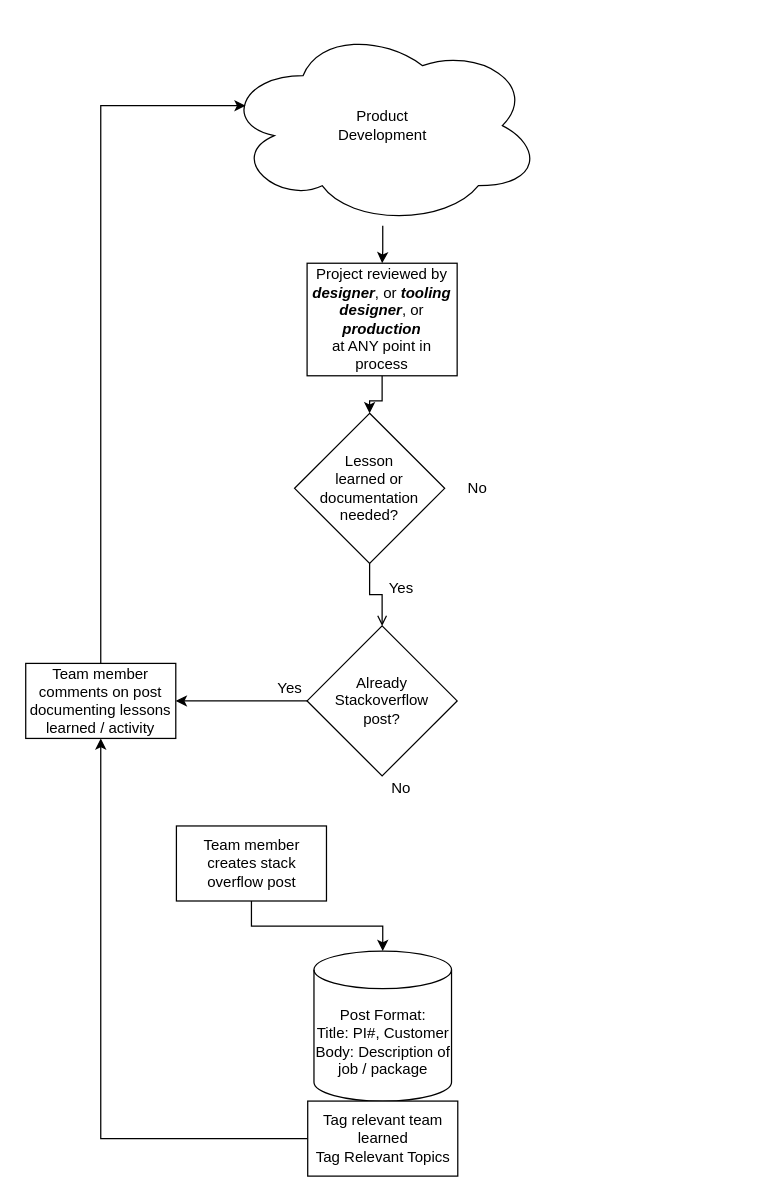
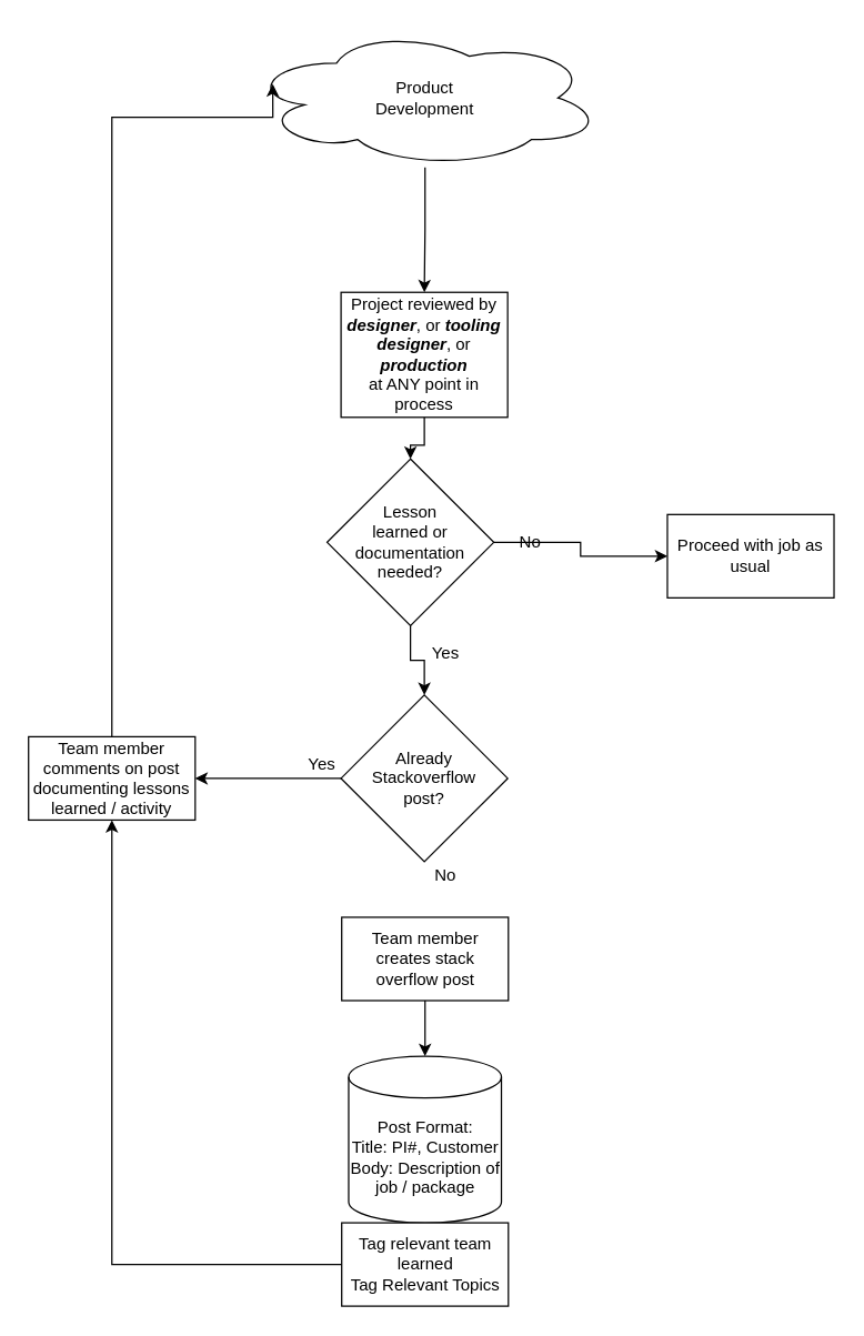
  <mxCell id="0" />
  <mxCell id="1" parent="0" />
  <mxCell id="2" style="edgeStyle=orthogonalEdgeStyle;rounded=0;orthogonalLoop=1;jettySize=auto;html=1;entryX=0.5;entryY=0;entryDx=0;entryDy=0;" edge="1" parent="1" source="3" target="5"><mxGeometry relative="1" as="geometry" /></mxCell>
- <mxCell id="3" value="Product &lt;br&gt;Development" style="ellipse;shape=cloud;whiteSpace=wrap;html=1;" vertex="1" parent="1"><mxGeometry x="178" y="20" width="255" height="160" as="geometry" /></mxCell>
+ <mxCell id="3" value="Product &lt;br&gt;Development" style="ellipse;shape=cloud;whiteSpace=wrap;html=1;" vertex="1" parent="1"><mxGeometry x="178" y="20" width="255" height="100" as="geometry" /></mxCell>
  <mxCell id="4" style="edgeStyle=orthogonalEdgeStyle;rounded=0;orthogonalLoop=1;jettySize=auto;html=1;entryX=0.5;entryY=0;entryDx=0;entryDy=0;" edge="1" parent="1" source="5" target="8"><mxGeometry relative="1" as="geometry" /></mxCell>
  <mxCell id="5" value="Project reviewed by &lt;i&gt;&lt;b&gt;designer&lt;/b&gt;&lt;/i&gt;, or &lt;i&gt;&lt;b&gt;tooling designer&lt;/b&gt;&lt;/i&gt;, or &lt;i&gt;&lt;b&gt;production&lt;/b&gt;&lt;/i&gt;&lt;br&gt;at ANY point in process" style="rounded=0;whiteSpace=wrap;html=1;" vertex="1" parent="1"><mxGeometry x="245" y="210" width="120" height="90" as="geometry" /></mxCell>
- <mxCell id="7" style="edgeStyle=orthogonalEdgeStyle;rounded=0;orthogonalLoop=1;jettySize=auto;html=1;entryX=0.5;entryY=0;entryDx=0;entryDy=0;endArrow=open;" edge="1" parent="1" source="8" target="16"><mxGeometry relative="1" as="geometry" /></mxCell>
+ <mxCell id="6" style="edgeStyle=orthogonalEdgeStyle;rounded=0;orthogonalLoop=1;jettySize=auto;html=1;entryX=0;entryY=0.5;entryDx=0;entryDy=0;" edge="1" parent="1" source="8" target="11"><mxGeometry relative="1" as="geometry" /></mxCell>
+ <mxCell id="7" style="edgeStyle=orthogonalEdgeStyle;rounded=0;orthogonalLoop=1;jettySize=auto;html=1;entryX=0.5;entryY=0;entryDx=0;entryDy=0;" edge="1" parent="1" source="8" target="16"><mxGeometry relative="1" as="geometry" /></mxCell>
  <mxCell id="8" value="Lesson &lt;br&gt;learned or documentation needed?" style="rhombus;whiteSpace=wrap;html=1;" vertex="1" parent="1"><mxGeometry x="235" y="330" width="120" height="120" as="geometry" /></mxCell>
  <mxCell id="9" style="edgeStyle=orthogonalEdgeStyle;rounded=0;orthogonalLoop=1;jettySize=auto;html=1;entryX=0.5;entryY=0;entryDx=0;entryDy=0;entryPerimeter=0;" edge="1" parent="1" source="10" target="12"><mxGeometry relative="1" as="geometry" /></mxCell>
- <mxCell id="10" value="Team member creates stack overflow post" style="rounded=0;whiteSpace=wrap;html=1;" vertex="1" parent="1"><mxGeometry x="140.5" y="660" width="120" height="60" as="geometry" /></mxCell>
+ <mxCell id="10" value="Team member creates stack overflow post" style="rounded=0;whiteSpace=wrap;html=1;" vertex="1" parent="1"><mxGeometry x="245.5" y="660" width="120" height="60" as="geometry" /></mxCell>
+ <mxCell id="11" value="Proceed with job as usual" style="rounded=0;whiteSpace=wrap;html=1;" vertex="1" parent="1"><mxGeometry x="480" y="370" width="120" height="60" as="geometry" /></mxCell>
  <mxCell id="12" value="Post Format:&lt;br&gt;Title: PI#, Customer&lt;br&gt;Body: Description of job / package" style="shape=cylinder3;whiteSpace=wrap;html=1;boundedLbl=1;backgroundOutline=1;size=15;" vertex="1" parent="1"><mxGeometry x="250.5" y="760" width="110" height="120" as="geometry" /></mxCell>
  <mxCell id="13" style="edgeStyle=orthogonalEdgeStyle;rounded=0;orthogonalLoop=1;jettySize=auto;html=1;entryX=0.5;entryY=1;entryDx=0;entryDy=0;" edge="1" parent="1" source="14" target="18"><mxGeometry relative="1" as="geometry" /></mxCell>
  <mxCell id="14" value="Tag relevant team learned&lt;br&gt;Tag Relevant Topics" style="rounded=0;whiteSpace=wrap;html=1;" vertex="1" parent="1"><mxGeometry x="245.5" y="880" width="120" height="60" as="geometry" /></mxCell>
  <mxCell id="15" style="edgeStyle=orthogonalEdgeStyle;rounded=0;orthogonalLoop=1;jettySize=auto;html=1;entryX=1;entryY=0.5;entryDx=0;entryDy=0;" edge="1" parent="1" source="16" target="18"><mxGeometry relative="1" as="geometry" /></mxCell>
  <mxCell id="16" value="Already Stackoverflow&lt;br&gt;post?" style="rhombus;whiteSpace=wrap;html=1;" vertex="1" parent="1"><mxGeometry x="245" y="500" width="120" height="120" as="geometry" /></mxCell>
  <mxCell id="17" style="edgeStyle=orthogonalEdgeStyle;rounded=0;orthogonalLoop=1;jettySize=auto;html=1;entryX=0.07;entryY=0.4;entryDx=0;entryDy=0;entryPerimeter=0;exitX=0.5;exitY=0;exitDx=0;exitDy=0;" edge="1" parent="1" source="18" target="3"><mxGeometry relative="1" as="geometry"><Array as="points"><mxPoint x="80" y="84" /></Array></mxGeometry></mxCell>
  <mxCell id="18" value="Team member comments on post documenting lessons learned / activity" style="rounded=0;whiteSpace=wrap;html=1;" vertex="1" parent="1"><mxGeometry x="20" y="530" width="120" height="60" as="geometry" /></mxCell>
  <mxCell id="19" value="No" style="text;html=1;align=center;verticalAlign=middle;resizable=0;points=[];autosize=1;" vertex="1" parent="1"><mxGeometry x="365.5" y="380" width="30" height="20" as="geometry" /></mxCell>
  <mxCell id="20" value="Yes" style="text;html=1;align=center;verticalAlign=middle;resizable=0;points=[];autosize=1;" vertex="1" parent="1"><mxGeometry x="300" y="460" width="40" height="20" as="geometry" /></mxCell>
  <mxCell id="21" value="Yes" style="text;html=1;align=center;verticalAlign=middle;resizable=0;points=[];autosize=1;" vertex="1" parent="1"><mxGeometry x="210.5" y="540" width="40" height="20" as="geometry" /></mxCell>
  <mxCell id="22" value="No" style="text;html=1;align=center;verticalAlign=middle;resizable=0;points=[];autosize=1;" vertex="1" parent="1"><mxGeometry x="305" y="620" width="30" height="20" as="geometry" /></mxCell>
